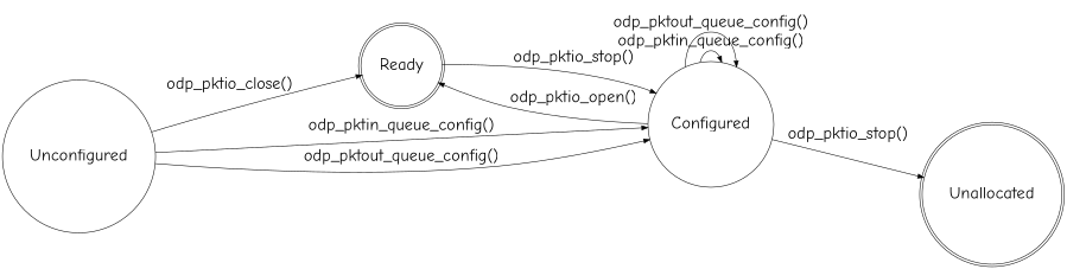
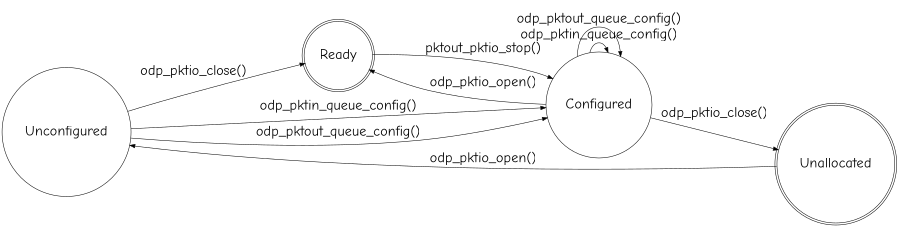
  digraph {
    fontname="Comic Neue"
    rankdir=LR
    node [fontname="Comic Neue" fontsize=28 shape=circle]
    edge [fontname="Comic Neue" fontsize=28]
    Unconfigured
    Unallocated [shape=doublecircle]
    Ready [shape=doublecircle]
    Configured
    Unconfigured -> Ready [label="odp_pktio_close()"]
    Unconfigured -> Configured [label="odp_pktin_queue_config()"]
    Unconfigured -> Configured [label="odp_pktout_queue_config()"]
-   Ready -> Configured [label="odp_pktio_stop()"]
-   Configured -> Unallocated [label="odp_pktio_stop()"]
+   Unallocated -> Unconfigured [label="odp_pktio_open()"]
+   Ready -> Configured [label="pktout_pktio_stop()"]
+   Configured -> Unallocated [label="odp_pktio_close()"]
    Configured -> Ready [label="odp_pktio_open()"]
    Configured -> Configured [label="odp_pktin_queue_config()"]
    Configured -> Configured [label="odp_pktout_queue_config()"]
  }
